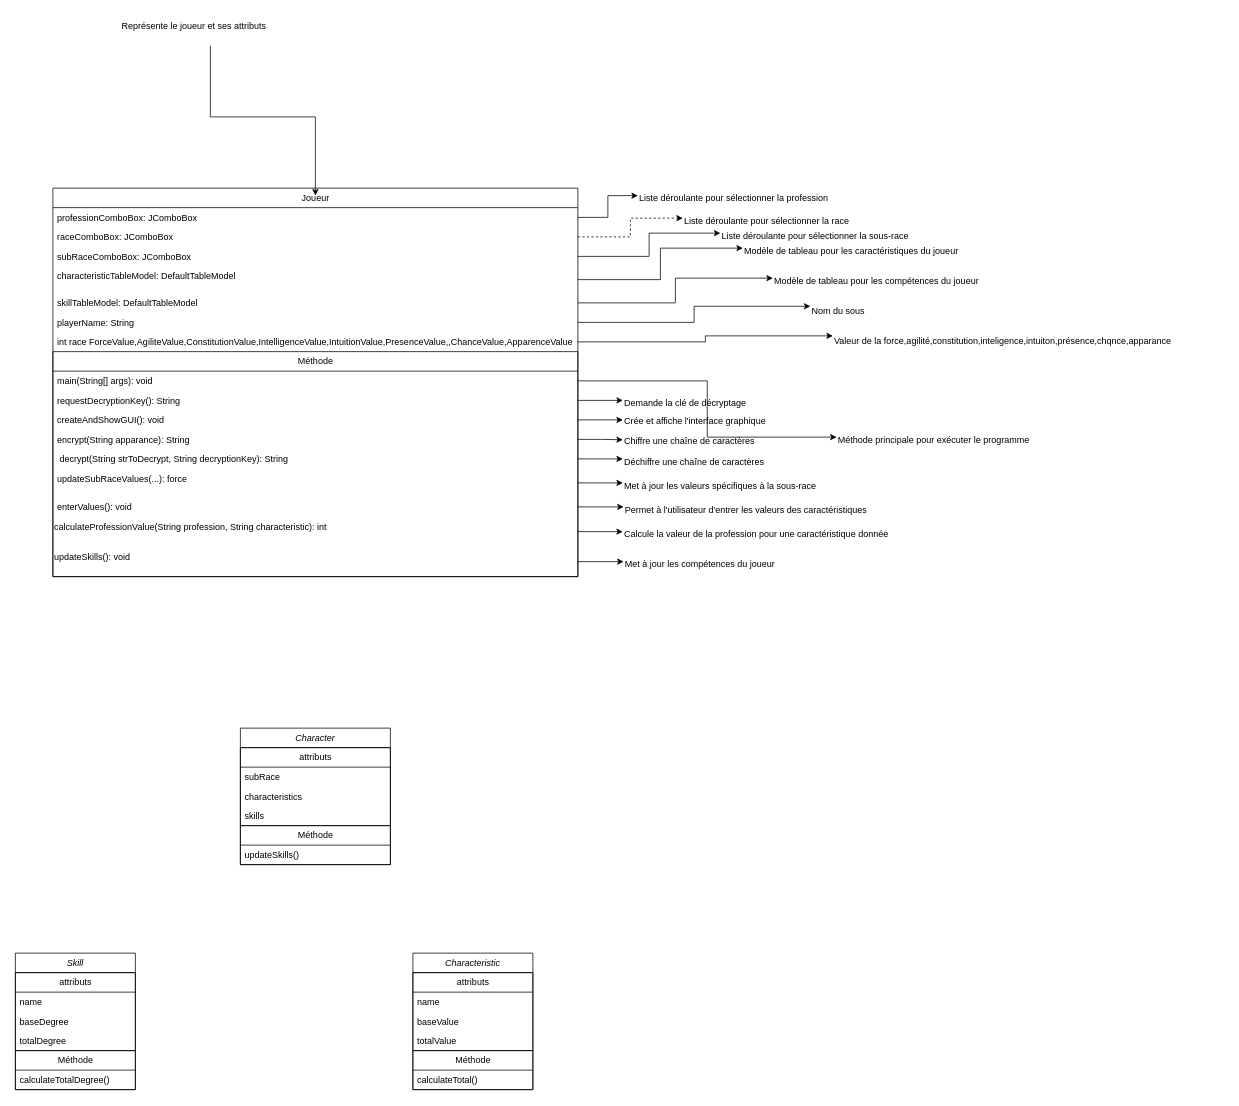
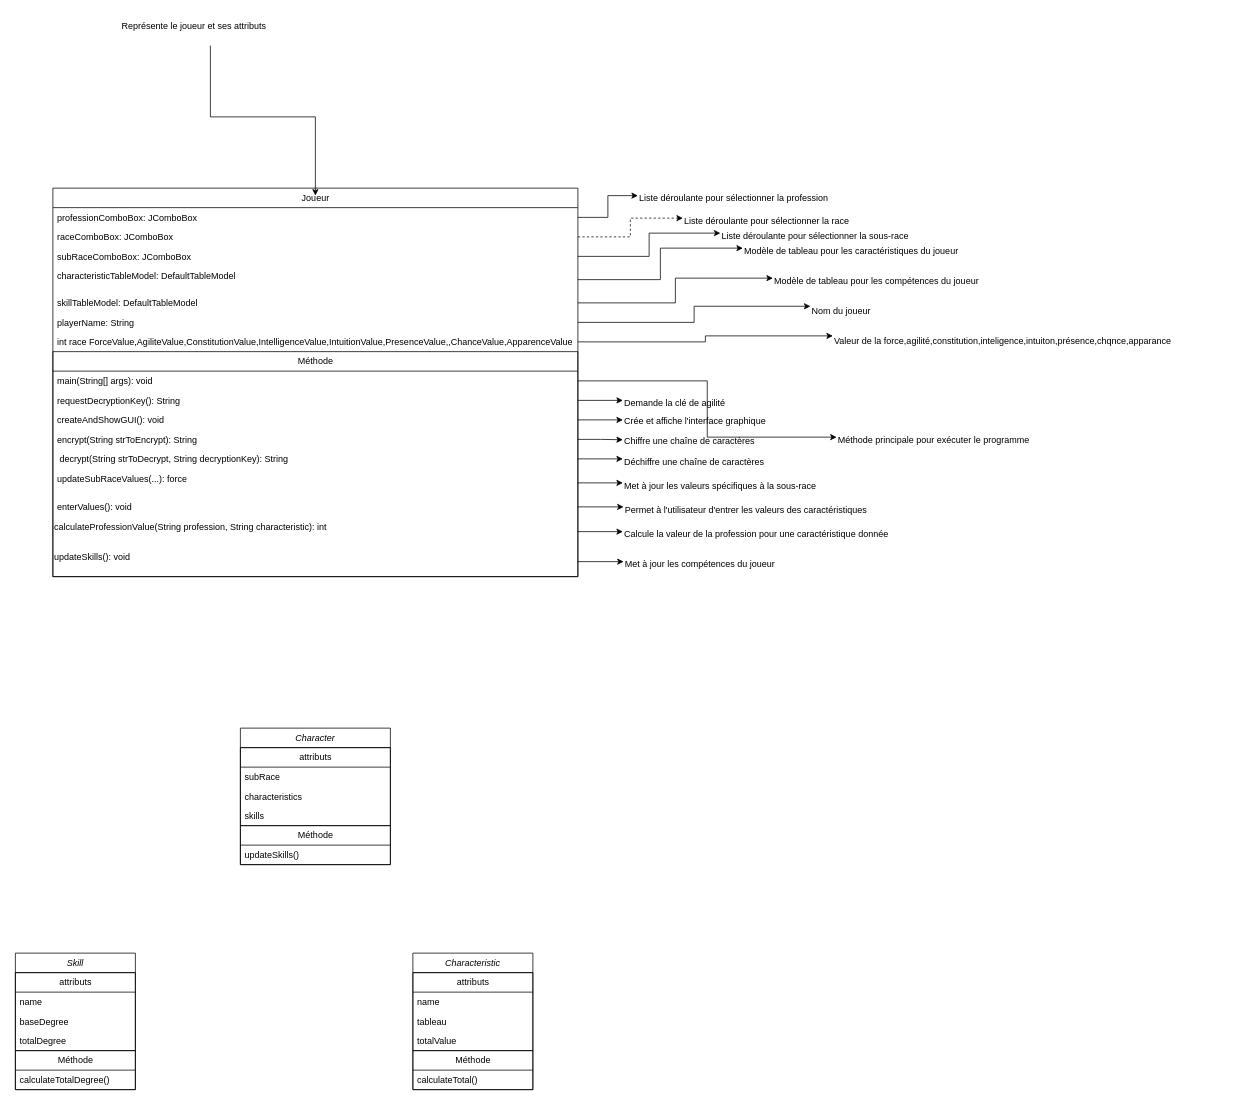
  <mxCell id="0" />
  <mxCell id="1" parent="0" />
  <mxCell id="2" value="Character " style="swimlane;fontStyle=2;align=center;verticalAlign=top;childLayout=stackLayout;horizontal=1;startSize=26;horizontalStack=0;resizeParent=1;resizeLast=0;collapsible=1;marginBottom=0;rounded=0;shadow=0;strokeWidth=1;" parent="1" vertex="1"><mxGeometry x="320" y="970" width="200" height="182" as="geometry"><mxRectangle x="334" y="10" width="160" height="26" as="alternateBounds" /></mxGeometry></mxCell>
  <mxCell id="3" value="attributs" style="swimlane;fontStyle=0;childLayout=stackLayout;horizontal=1;startSize=26;fillColor=none;horizontalStack=0;resizeParent=1;resizeParentMax=0;resizeLast=0;collapsible=1;marginBottom=0;html=1;" parent="2" vertex="1"><mxGeometry y="26" width="200" height="104" as="geometry"><mxRectangle y="26" width="160" height="30" as="alternateBounds" /></mxGeometry></mxCell>
  <mxCell id="4" value="subRace" style="text;strokeColor=none;fillColor=none;align=left;verticalAlign=top;spacingLeft=4;spacingRight=4;overflow=hidden;rotatable=0;points=[[0,0.5],[1,0.5]];portConstraint=eastwest;whiteSpace=wrap;html=1;" parent="3" vertex="1"><mxGeometry y="26" width="200" height="26" as="geometry" /></mxCell>
  <mxCell id="5" value="characteristics" style="text;strokeColor=none;fillColor=none;align=left;verticalAlign=top;spacingLeft=4;spacingRight=4;overflow=hidden;rotatable=0;points=[[0,0.5],[1,0.5]];portConstraint=eastwest;whiteSpace=wrap;html=1;" parent="3" vertex="1"><mxGeometry y="52" width="200" height="26" as="geometry" /></mxCell>
  <mxCell id="6" value="skills" style="text;strokeColor=none;fillColor=none;align=left;verticalAlign=top;spacingLeft=4;spacingRight=4;overflow=hidden;rotatable=0;points=[[0,0.5],[1,0.5]];portConstraint=eastwest;whiteSpace=wrap;html=1;" parent="3" vertex="1"><mxGeometry y="78" width="200" height="26" as="geometry" /></mxCell>
  <mxCell id="7" value="Méthode" style="swimlane;fontStyle=0;childLayout=stackLayout;horizontal=1;startSize=26;fillColor=none;horizontalStack=0;resizeParent=1;resizeParentMax=0;resizeLast=0;collapsible=1;marginBottom=0;html=1;" parent="2" vertex="1"><mxGeometry y="130" width="200" height="52" as="geometry"><mxRectangle y="26" width="160" height="30" as="alternateBounds" /></mxGeometry></mxCell>
  <mxCell id="8" value="updateSkills()" style="text;strokeColor=none;fillColor=none;align=left;verticalAlign=top;spacingLeft=4;spacingRight=4;overflow=hidden;rotatable=0;points=[[0,0.5],[1,0.5]];portConstraint=eastwest;whiteSpace=wrap;html=1;" parent="7" vertex="1"><mxGeometry y="26" width="200" height="26" as="geometry" /></mxCell>
  <mxCell id="9" value="Skill" style="swimlane;fontStyle=2;align=center;verticalAlign=top;childLayout=stackLayout;horizontal=1;startSize=26;horizontalStack=0;resizeParent=1;resizeLast=0;collapsible=1;marginBottom=0;rounded=0;shadow=0;strokeWidth=1;" parent="1" vertex="1"><mxGeometry x="20" y="1270" width="160" height="182" as="geometry"><mxRectangle x="334" y="10" width="160" height="26" as="alternateBounds" /></mxGeometry></mxCell>
  <mxCell id="10" value="attributs" style="swimlane;fontStyle=0;childLayout=stackLayout;horizontal=1;startSize=26;fillColor=none;horizontalStack=0;resizeParent=1;resizeParentMax=0;resizeLast=0;collapsible=1;marginBottom=0;html=1;" parent="9" vertex="1"><mxGeometry y="26" width="160" height="104" as="geometry"><mxRectangle y="26" width="160" height="30" as="alternateBounds" /></mxGeometry></mxCell>
  <mxCell id="11" value="name" style="text;strokeColor=none;fillColor=none;align=left;verticalAlign=top;spacingLeft=4;spacingRight=4;overflow=hidden;rotatable=0;points=[[0,0.5],[1,0.5]];portConstraint=eastwest;whiteSpace=wrap;html=1;" parent="10" vertex="1"><mxGeometry y="26" width="160" height="26" as="geometry" /></mxCell>
  <mxCell id="12" value="baseDegree" style="text;strokeColor=none;fillColor=none;align=left;verticalAlign=top;spacingLeft=4;spacingRight=4;overflow=hidden;rotatable=0;points=[[0,0.5],[1,0.5]];portConstraint=eastwest;whiteSpace=wrap;html=1;" parent="10" vertex="1"><mxGeometry y="52" width="160" height="26" as="geometry" /></mxCell>
  <mxCell id="13" value="totalDegree" style="text;strokeColor=none;fillColor=none;align=left;verticalAlign=top;spacingLeft=4;spacingRight=4;overflow=hidden;rotatable=0;points=[[0,0.5],[1,0.5]];portConstraint=eastwest;whiteSpace=wrap;html=1;" parent="10" vertex="1"><mxGeometry y="78" width="160" height="26" as="geometry" /></mxCell>
  <mxCell id="14" value="Méthode" style="swimlane;fontStyle=0;childLayout=stackLayout;horizontal=1;startSize=26;fillColor=none;horizontalStack=0;resizeParent=1;resizeParentMax=0;resizeLast=0;collapsible=1;marginBottom=0;html=1;" parent="9" vertex="1"><mxGeometry y="130" width="160" height="52" as="geometry"><mxRectangle y="26" width="160" height="30" as="alternateBounds" /></mxGeometry></mxCell>
  <mxCell id="15" value="calculateTotalDegree()" style="text;strokeColor=none;fillColor=none;align=left;verticalAlign=top;spacingLeft=4;spacingRight=4;overflow=hidden;rotatable=0;points=[[0,0.5],[1,0.5]];portConstraint=eastwest;whiteSpace=wrap;html=1;" parent="14" vertex="1"><mxGeometry y="26" width="160" height="26" as="geometry" /></mxCell>
  <mxCell id="16" value="Characteristic" style="swimlane;fontStyle=2;align=center;verticalAlign=top;childLayout=stackLayout;horizontal=1;startSize=26;horizontalStack=0;resizeParent=1;resizeLast=0;collapsible=1;marginBottom=0;rounded=0;shadow=0;strokeWidth=1;" parent="1" vertex="1"><mxGeometry x="550" y="1270" width="160" height="182" as="geometry"><mxRectangle x="334" y="10" width="160" height="26" as="alternateBounds" /></mxGeometry></mxCell>
  <mxCell id="17" value="attributs" style="swimlane;fontStyle=0;childLayout=stackLayout;horizontal=1;startSize=26;fillColor=none;horizontalStack=0;resizeParent=1;resizeParentMax=0;resizeLast=0;collapsible=1;marginBottom=0;html=1;" parent="16" vertex="1"><mxGeometry y="26" width="160" height="104" as="geometry"><mxRectangle y="26" width="160" height="30" as="alternateBounds" /></mxGeometry></mxCell>
  <mxCell id="18" value="name" style="text;strokeColor=none;fillColor=none;align=left;verticalAlign=top;spacingLeft=4;spacingRight=4;overflow=hidden;rotatable=0;points=[[0,0.5],[1,0.5]];portConstraint=eastwest;whiteSpace=wrap;html=1;" parent="17" vertex="1"><mxGeometry y="26" width="160" height="26" as="geometry" /></mxCell>
- <mxCell id="19" value="baseValue" style="text;strokeColor=none;fillColor=none;align=left;verticalAlign=top;spacingLeft=4;spacingRight=4;overflow=hidden;rotatable=0;points=[[0,0.5],[1,0.5]];portConstraint=eastwest;whiteSpace=wrap;html=1;" parent="17" vertex="1"><mxGeometry y="52" width="160" height="26" as="geometry" /></mxCell>
+ <mxCell id="19" value="tableau" style="text;strokeColor=none;fillColor=none;align=left;verticalAlign=top;spacingLeft=4;spacingRight=4;overflow=hidden;rotatable=0;points=[[0,0.5],[1,0.5]];portConstraint=eastwest;whiteSpace=wrap;html=1;" parent="17" vertex="1"><mxGeometry y="52" width="160" height="26" as="geometry" /></mxCell>
  <mxCell id="20" value="totalValue" style="text;strokeColor=none;fillColor=none;align=left;verticalAlign=top;spacingLeft=4;spacingRight=4;overflow=hidden;rotatable=0;points=[[0,0.5],[1,0.5]];portConstraint=eastwest;whiteSpace=wrap;html=1;" parent="17" vertex="1"><mxGeometry y="78" width="160" height="26" as="geometry" /></mxCell>
  <mxCell id="21" value="Méthode" style="swimlane;fontStyle=0;childLayout=stackLayout;horizontal=1;startSize=26;fillColor=none;horizontalStack=0;resizeParent=1;resizeParentMax=0;resizeLast=0;collapsible=1;marginBottom=0;html=1;" parent="16" vertex="1"><mxGeometry y="130" width="160" height="52" as="geometry"><mxRectangle y="26" width="160" height="30" as="alternateBounds" /></mxGeometry></mxCell>
  <mxCell id="22" value="calculateTotal()" style="text;strokeColor=none;fillColor=none;align=left;verticalAlign=top;spacingLeft=4;spacingRight=4;overflow=hidden;rotatable=0;points=[[0,0.5],[1,0.5]];portConstraint=eastwest;whiteSpace=wrap;html=1;" parent="21" vertex="1"><mxGeometry y="26" width="160" height="26" as="geometry" /></mxCell>
  <mxCell id="23" value="Joueur" style="swimlane;fontStyle=0;childLayout=stackLayout;horizontal=1;startSize=26;fillColor=none;horizontalStack=0;resizeParent=1;resizeParentMax=0;resizeLast=0;collapsible=1;marginBottom=0;html=1;" parent="1" vertex="1"><mxGeometry x="70" y="250" width="700" height="518" as="geometry"><mxRectangle x="314" y="-640" width="200" height="30" as="alternateBounds" /></mxGeometry></mxCell>
  <mxCell id="24" value="professionComboBox: JComboBox&lt;String" style="text;strokeColor=none;fillColor=none;align=left;verticalAlign=top;spacingLeft=4;spacingRight=4;overflow=hidden;rotatable=0;points=[[0,0.5],[1,0.5]];portConstraint=eastwest;whiteSpace=wrap;html=1;" parent="23" vertex="1"><mxGeometry y="26" width="700" height="26" as="geometry" /></mxCell>
  <mxCell id="25" value="raceComboBox: JComboBox&lt;String&gt;" style="text;strokeColor=none;fillColor=none;align=left;verticalAlign=top;spacingLeft=4;spacingRight=4;overflow=hidden;rotatable=0;points=[[0,0.5],[1,0.5]];portConstraint=eastwest;whiteSpace=wrap;html=1;" parent="23" vertex="1"><mxGeometry y="52" width="700" height="26" as="geometry" /></mxCell>
  <mxCell id="26" value="subRaceComboBox: JComboBox&lt;String&gt;" style="text;strokeColor=none;fillColor=none;align=left;verticalAlign=top;spacingLeft=4;spacingRight=4;overflow=hidden;rotatable=0;points=[[0,0.5],[1,0.5]];portConstraint=eastwest;whiteSpace=wrap;html=1;" parent="23" vertex="1"><mxGeometry y="78" width="700" height="26" as="geometry" /></mxCell>
  <mxCell id="27" value="characteristicTableModel: DefaultTableModel&amp;nbsp;" style="text;strokeColor=none;fillColor=none;align=left;verticalAlign=top;spacingLeft=4;spacingRight=4;overflow=hidden;rotatable=0;points=[[0,0.5],[1,0.5]];portConstraint=eastwest;whiteSpace=wrap;html=1;" vertex="1" parent="23"><mxGeometry y="104" width="700" height="36" as="geometry" /></mxCell>
  <mxCell id="28" value="skillTableModel: DefaultTableModel" style="text;strokeColor=none;fillColor=none;align=left;verticalAlign=top;spacingLeft=4;spacingRight=4;overflow=hidden;rotatable=0;points=[[0,0.5],[1,0.5]];portConstraint=eastwest;whiteSpace=wrap;html=1;" vertex="1" parent="23"><mxGeometry y="140" width="700" height="26" as="geometry" /></mxCell>
  <mxCell id="29" value="playerName: String&amp;nbsp;" style="text;strokeColor=none;fillColor=none;align=left;verticalAlign=top;spacingLeft=4;spacingRight=4;overflow=hidden;rotatable=0;points=[[0,0.5],[1,0.5]];portConstraint=eastwest;whiteSpace=wrap;html=1;" vertex="1" parent="23"><mxGeometry y="166" width="700" height="26" as="geometry" /></mxCell>
  <mxCell id="30" value="int race ForceValue,AgiliteValue,ConstitutionValue,IntelligenceValue,IntuitionValue,PresenceValue,,ChanceValue,ApparenceValue" style="text;strokeColor=none;fillColor=none;align=left;verticalAlign=top;spacingLeft=4;spacingRight=4;overflow=hidden;rotatable=0;points=[[0,0.5],[1,0.5]];portConstraint=eastwest;whiteSpace=wrap;html=1;" vertex="1" parent="23"><mxGeometry y="192" width="700" height="26" as="geometry" /></mxCell>
  <mxCell id="31" value="Méthode" style="swimlane;fontStyle=0;childLayout=stackLayout;horizontal=1;startSize=26;fillColor=none;horizontalStack=0;resizeParent=1;resizeParentMax=0;resizeLast=0;collapsible=1;marginBottom=0;html=1;" parent="23" vertex="1"><mxGeometry y="218" width="700" height="300" as="geometry"><mxRectangle y="400" width="200" height="30" as="alternateBounds" /></mxGeometry></mxCell>
  <mxCell id="32" value="main(String[] args): void" style="text;strokeColor=none;fillColor=none;align=left;verticalAlign=top;spacingLeft=4;spacingRight=4;overflow=hidden;rotatable=0;points=[[0,0.5],[1,0.5]];portConstraint=eastwest;whiteSpace=wrap;html=1;" vertex="1" parent="31"><mxGeometry y="26" width="700" height="26" as="geometry" /></mxCell>
  <mxCell id="33" value="requestDecryptionKey(): String" style="text;strokeColor=none;fillColor=none;align=left;verticalAlign=top;spacingLeft=4;spacingRight=4;overflow=hidden;rotatable=0;points=[[0,0.5],[1,0.5]];portConstraint=eastwest;whiteSpace=wrap;html=1;" parent="31" vertex="1"><mxGeometry y="52" width="700" height="26" as="geometry" /></mxCell>
  <mxCell id="34" value="&lt;div&gt;createAndShowGUI(): void&lt;br&gt;&lt;/div&gt;" style="text;strokeColor=none;fillColor=none;align=left;verticalAlign=top;spacingLeft=4;spacingRight=4;overflow=hidden;rotatable=0;points=[[0,0.5],[1,0.5]];portConstraint=eastwest;whiteSpace=wrap;html=1;" parent="31" vertex="1"><mxGeometry y="78" width="700" height="26" as="geometry" /></mxCell>
- <mxCell id="35" value="encrypt(String apparance): String" style="text;strokeColor=none;fillColor=none;align=left;verticalAlign=top;spacingLeft=4;spacingRight=4;overflow=hidden;rotatable=0;points=[[0,0.5],[1,0.5]];portConstraint=eastwest;whiteSpace=wrap;html=1;" parent="31" vertex="1"><mxGeometry y="104" width="700" height="26" as="geometry" /></mxCell>
+ <mxCell id="35" value="encrypt(String strToEncrypt): String" style="text;strokeColor=none;fillColor=none;align=left;verticalAlign=top;spacingLeft=4;spacingRight=4;overflow=hidden;rotatable=0;points=[[0,0.5],[1,0.5]];portConstraint=eastwest;whiteSpace=wrap;html=1;" parent="31" vertex="1"><mxGeometry y="104" width="700" height="26" as="geometry" /></mxCell>
  <mxCell id="36" value="&amp;nbsp;decrypt(String strToDecrypt, String decryptionKey): String" style="text;strokeColor=none;fillColor=none;align=left;verticalAlign=top;spacingLeft=4;spacingRight=4;overflow=hidden;rotatable=0;points=[[0,0.5],[1,0.5]];portConstraint=eastwest;whiteSpace=wrap;html=1;" parent="31" vertex="1"><mxGeometry y="130" width="700" height="26" as="geometry" /></mxCell>
  <mxCell id="37" value="updateSubRaceValues(...): force" style="text;strokeColor=none;fillColor=none;align=left;verticalAlign=top;spacingLeft=4;spacingRight=4;overflow=hidden;rotatable=0;points=[[0,0.5],[1,0.5]];portConstraint=eastwest;whiteSpace=wrap;html=1;" parent="31" vertex="1"><mxGeometry y="156" width="700" height="38" as="geometry" /></mxCell>
  <mxCell id="38" value="enterValues(): void" style="text;strokeColor=none;fillColor=none;align=left;verticalAlign=top;spacingLeft=4;spacingRight=4;overflow=hidden;rotatable=0;points=[[0,0.5],[1,0.5]];portConstraint=eastwest;whiteSpace=wrap;html=1;" vertex="1" parent="31"><mxGeometry y="194" width="700" height="26" as="geometry" /></mxCell>
  <mxCell id="39" value="calculateProfessionValue(String profession, String characteristic): int" style="text;whiteSpace=wrap;" vertex="1" parent="31"><mxGeometry y="220" width="700" height="40" as="geometry" /></mxCell>
  <mxCell id="40" value="updateSkills(): void" style="text;whiteSpace=wrap;" vertex="1" parent="31"><mxGeometry y="260" width="700" height="40" as="geometry" /></mxCell>
  <mxCell id="41" value="Représente le joueur et ses attributs" style="text;whiteSpace=wrap;" vertex="1" parent="1"><mxGeometry x="160" y="20" width="240" height="40" as="geometry" /></mxCell>
  <mxCell id="42" value="Liste déroulante pour sélectionner la profession" style="text;whiteSpace=wrap;" vertex="1" parent="1"><mxGeometry x="850" y="250" width="290" height="40" as="geometry" /></mxCell>
  <mxCell id="43" value="Liste déroulante pour sélectionner la sous-race" style="text;whiteSpace=wrap;" vertex="1" parent="1"><mxGeometry x="960" y="300" width="280" height="40" as="geometry" /></mxCell>
  <mxCell id="44" style="edgeStyle=orthogonalEdgeStyle;rounded=0;orthogonalLoop=1;jettySize=auto;html=1;entryX=0;entryY=0.25;entryDx=0;entryDy=0;" edge="1" parent="1" source="26" target="43"><mxGeometry relative="1" as="geometry" /></mxCell>
  <mxCell id="45" value="Modèle de tableau pour les caractéristiques du joueur" style="text;whiteSpace=wrap;" vertex="1" parent="1"><mxGeometry x="990" y="320" width="320" height="40" as="geometry" /></mxCell>
  <mxCell id="46" style="edgeStyle=orthogonalEdgeStyle;rounded=0;orthogonalLoop=1;jettySize=auto;html=1;entryX=0;entryY=0.25;entryDx=0;entryDy=0;" edge="1" parent="1" source="27" target="45"><mxGeometry relative="1" as="geometry" /></mxCell>
  <mxCell id="47" value="Modèle de tableau pour les compétences du joueur" style="text;whiteSpace=wrap;" vertex="1" parent="1"><mxGeometry x="1030" y="360" width="310" height="40" as="geometry" /></mxCell>
  <mxCell id="48" style="edgeStyle=orthogonalEdgeStyle;rounded=0;orthogonalLoop=1;jettySize=auto;html=1;entryX=0;entryY=0.25;entryDx=0;entryDy=0;" edge="1" parent="1" source="28" target="47"><mxGeometry relative="1" as="geometry" /></mxCell>
- <mxCell id="49" value="Nom du sous" style="text;whiteSpace=wrap;" vertex="1" parent="1"><mxGeometry x="1080" y="400" width="110" height="30" as="geometry" /></mxCell>
+ <mxCell id="49" value="Nom du joueur" style="text;whiteSpace=wrap;" vertex="1" parent="1"><mxGeometry x="1080" y="400" width="110" height="30" as="geometry" /></mxCell>
  <mxCell id="50" style="edgeStyle=orthogonalEdgeStyle;rounded=0;orthogonalLoop=1;jettySize=auto;html=1;entryX=0;entryY=0.25;entryDx=0;entryDy=0;" edge="1" parent="1" source="29" target="49"><mxGeometry relative="1" as="geometry" /></mxCell>
  <mxCell id="51" value="Valeur de la force,agilité,constitution,inteligence,intuiton,présence,chqnce,apparance" style="text;whiteSpace=wrap;" vertex="1" parent="1"><mxGeometry x="1110" y="440" width="520" height="28" as="geometry" /></mxCell>
  <mxCell id="52" value="Méthode principale pour exécuter le programme" style="text;whiteSpace=wrap;" vertex="1" parent="1"><mxGeometry x="1115" y="572" width="290" height="20" as="geometry" /></mxCell>
- <mxCell id="53" value="Demande la clé de décryptage" style="text;whiteSpace=wrap;" vertex="1" parent="1"><mxGeometry x="830" y="523" width="200" height="20" as="geometry" /></mxCell>
+ <mxCell id="53" value="Demande la clé de agilité" style="text;whiteSpace=wrap;" vertex="1" parent="1"><mxGeometry x="830" y="523" width="200" height="20" as="geometry" /></mxCell>
  <mxCell id="54" value="Crée et affiche l'interface graphique" style="text;whiteSpace=wrap;" vertex="1" parent="1"><mxGeometry x="830" y="547" width="220" height="24" as="geometry" /></mxCell>
  <mxCell id="55" value="Chiffre une chaîne de caractères" style="text;whiteSpace=wrap;" vertex="1" parent="1"><mxGeometry x="830" y="573" width="200" height="25" as="geometry" /></mxCell>
  <mxCell id="56" value="Déchiffre une chaîne de caractères" style="text;whiteSpace=wrap;" vertex="1" parent="1"><mxGeometry x="830" y="601" width="220" height="20" as="geometry" /></mxCell>
  <mxCell id="57" value="Met à jour les valeurs spécifiques à la sous-race" style="text;whiteSpace=wrap;" vertex="1" parent="1"><mxGeometry x="830" y="633" width="290" height="20" as="geometry" /></mxCell>
  <mxCell id="58" value="Permet à l'utilisateur d'entrer les valeurs des caractéristiques" style="text;whiteSpace=wrap;" vertex="1" parent="1"><mxGeometry x="831" y="666" width="360" height="18" as="geometry" /></mxCell>
  <mxCell id="59" value="Calcule la valeur de la profession pour une caractéristique donnée" style="text;whiteSpace=wrap;" vertex="1" parent="1"><mxGeometry x="830" y="697" width="390" height="22" as="geometry" /></mxCell>
  <mxCell id="60" value="Met à jour les compétences du joueur" style="text;whiteSpace=wrap;" vertex="1" parent="1"><mxGeometry x="831" y="737" width="230" height="22" as="geometry" /></mxCell>
  <mxCell id="61" style="edgeStyle=orthogonalEdgeStyle;rounded=0;orthogonalLoop=1;jettySize=auto;html=1;entryX=0.5;entryY=0.019;entryDx=0;entryDy=0;entryPerimeter=0;" edge="1" parent="1" source="41" target="23"><mxGeometry relative="1" as="geometry" /></mxCell>
  <mxCell id="62" value="Liste déroulante pour sélectionner la race" style="text;whiteSpace=wrap;" vertex="1" parent="1"><mxGeometry x="910" y="280" width="250" height="40" as="geometry" /></mxCell>
  <mxCell id="63" style="edgeStyle=orthogonalEdgeStyle;rounded=0;orthogonalLoop=1;jettySize=auto;html=1;entryX=0;entryY=0.25;entryDx=0;entryDy=0;dashed=1;" edge="1" parent="1" source="25" target="62"><mxGeometry relative="1" as="geometry" /></mxCell>
  <mxCell id="64" style="edgeStyle=orthogonalEdgeStyle;rounded=0;orthogonalLoop=1;jettySize=auto;html=1;entryX=0;entryY=0.25;entryDx=0;entryDy=0;" edge="1" parent="1" source="24" target="42"><mxGeometry relative="1" as="geometry" /></mxCell>
  <mxCell id="65" style="edgeStyle=orthogonalEdgeStyle;rounded=0;orthogonalLoop=1;jettySize=auto;html=1;entryX=0;entryY=0.5;entryDx=0;entryDy=0;" edge="1" parent="1" source="39" target="59"><mxGeometry relative="1" as="geometry" /></mxCell>
  <mxCell id="66" style="edgeStyle=orthogonalEdgeStyle;rounded=0;orthogonalLoop=1;jettySize=auto;html=1;entryX=0;entryY=0.5;entryDx=0;entryDy=0;" edge="1" parent="1" source="40" target="60"><mxGeometry relative="1" as="geometry" /></mxCell>
  <mxCell id="67" style="edgeStyle=orthogonalEdgeStyle;rounded=0;orthogonalLoop=1;jettySize=auto;html=1;entryX=0;entryY=0.5;entryDx=0;entryDy=0;" edge="1" parent="1" source="38" target="58"><mxGeometry relative="1" as="geometry" /></mxCell>
  <mxCell id="68" style="edgeStyle=orthogonalEdgeStyle;rounded=0;orthogonalLoop=1;jettySize=auto;html=1;entryX=0;entryY=0.5;entryDx=0;entryDy=0;" edge="1" parent="1" source="37" target="57"><mxGeometry relative="1" as="geometry" /></mxCell>
  <mxCell id="69" style="edgeStyle=orthogonalEdgeStyle;rounded=0;orthogonalLoop=1;jettySize=auto;html=1;entryX=0;entryY=0.5;entryDx=0;entryDy=0;" edge="1" parent="1" source="36" target="56"><mxGeometry relative="1" as="geometry" /></mxCell>
  <mxCell id="70" style="edgeStyle=orthogonalEdgeStyle;rounded=0;orthogonalLoop=1;jettySize=auto;html=1;" edge="1" parent="1" source="35" target="55"><mxGeometry relative="1" as="geometry" /></mxCell>
  <mxCell id="71" style="edgeStyle=orthogonalEdgeStyle;rounded=0;orthogonalLoop=1;jettySize=auto;html=1;entryX=0;entryY=0.5;entryDx=0;entryDy=0;" edge="1" parent="1" source="34" target="54"><mxGeometry relative="1" as="geometry" /></mxCell>
  <mxCell id="72" style="edgeStyle=orthogonalEdgeStyle;rounded=0;orthogonalLoop=1;jettySize=auto;html=1;entryX=0;entryY=0.5;entryDx=0;entryDy=0;" edge="1" parent="1" source="32" target="52"><mxGeometry relative="1" as="geometry" /></mxCell>
  <mxCell id="73" style="edgeStyle=orthogonalEdgeStyle;rounded=0;orthogonalLoop=1;jettySize=auto;html=1;entryX=0;entryY=0.5;entryDx=0;entryDy=0;" edge="1" parent="1" source="33" target="53"><mxGeometry relative="1" as="geometry" /></mxCell>
  <mxCell id="74" style="edgeStyle=orthogonalEdgeStyle;rounded=0;orthogonalLoop=1;jettySize=auto;html=1;entryX=0;entryY=0.25;entryDx=0;entryDy=0;" edge="1" parent="1" source="30" target="51"><mxGeometry relative="1" as="geometry" /></mxCell>
